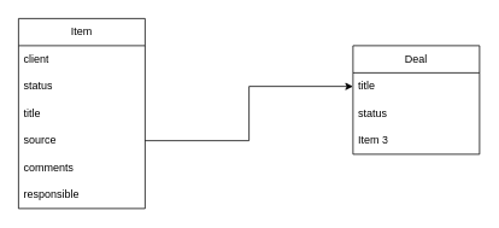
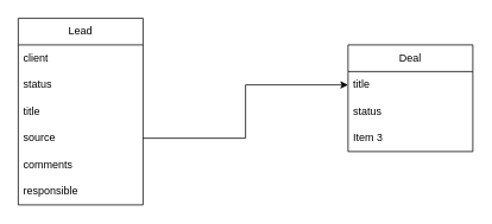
  <mxCell id="0" />
  <mxCell id="1" parent="0" />
- <mxCell id="2" value="Item" style="swimlane;fontStyle=0;childLayout=stackLayout;horizontal=1;startSize=30;horizontalStack=0;resizeParent=1;resizeParentMax=0;resizeLast=0;collapsible=1;marginBottom=0;whiteSpace=wrap;html=1;" vertex="1" parent="1"><mxGeometry x="20" y="20" width="140" height="210" as="geometry" /></mxCell>
+ <mxCell id="2" value="Lead" style="swimlane;fontStyle=0;childLayout=stackLayout;horizontal=1;startSize=30;horizontalStack=0;resizeParent=1;resizeParentMax=0;resizeLast=0;collapsible=1;marginBottom=0;whiteSpace=wrap;html=1;" vertex="1" parent="1"><mxGeometry x="20" y="20" width="140" height="210" as="geometry" /></mxCell>
  <mxCell id="3" value="client" style="text;strokeColor=none;fillColor=none;align=left;verticalAlign=middle;spacingLeft=4;spacingRight=4;overflow=hidden;points=[[0,0.5],[1,0.5]];portConstraint=eastwest;rotatable=0;whiteSpace=wrap;html=1;" vertex="1" parent="2"><mxGeometry y="30" width="140" height="30" as="geometry" /></mxCell>
  <mxCell id="4" value="status" style="text;strokeColor=none;fillColor=none;align=left;verticalAlign=middle;spacingLeft=4;spacingRight=4;overflow=hidden;points=[[0,0.5],[1,0.5]];portConstraint=eastwest;rotatable=0;whiteSpace=wrap;html=1;" vertex="1" parent="2"><mxGeometry y="60" width="140" height="30" as="geometry" /></mxCell>
  <mxCell id="5" value="title" style="text;strokeColor=none;fillColor=none;align=left;verticalAlign=middle;spacingLeft=4;spacingRight=4;overflow=hidden;points=[[0,0.5],[1,0.5]];portConstraint=eastwest;rotatable=0;whiteSpace=wrap;html=1;" vertex="1" parent="2"><mxGeometry y="90" width="140" height="30" as="geometry" /></mxCell>
  <mxCell id="6" value="source" style="text;strokeColor=none;fillColor=none;align=left;verticalAlign=middle;spacingLeft=4;spacingRight=4;overflow=hidden;points=[[0,0.5],[1,0.5]];portConstraint=eastwest;rotatable=0;whiteSpace=wrap;html=1;" vertex="1" parent="2"><mxGeometry y="120" width="140" height="30" as="geometry" /></mxCell>
  <mxCell id="7" value="comments" style="text;strokeColor=none;fillColor=none;align=left;verticalAlign=middle;spacingLeft=4;spacingRight=4;overflow=hidden;points=[[0,0.5],[1,0.5]];portConstraint=eastwest;rotatable=0;whiteSpace=wrap;html=1;" vertex="1" parent="2"><mxGeometry y="150" width="140" height="30" as="geometry" /></mxCell>
  <mxCell id="8" value="responsible" style="text;strokeColor=none;fillColor=none;align=left;verticalAlign=middle;spacingLeft=4;spacingRight=4;overflow=hidden;points=[[0,0.5],[1,0.5]];portConstraint=eastwest;rotatable=0;whiteSpace=wrap;html=1;" vertex="1" parent="2"><mxGeometry y="180" width="140" height="30" as="geometry" /></mxCell>
  <mxCell id="9" value="Deal" style="swimlane;fontStyle=0;childLayout=stackLayout;horizontal=1;startSize=30;horizontalStack=0;resizeParent=1;resizeParentMax=0;resizeLast=0;collapsible=1;marginBottom=0;whiteSpace=wrap;html=1;" vertex="1" parent="1"><mxGeometry x="390" y="50" width="140" height="120" as="geometry" /></mxCell>
  <mxCell id="10" value="title" style="text;strokeColor=none;fillColor=none;align=left;verticalAlign=middle;spacingLeft=4;spacingRight=4;overflow=hidden;points=[[0,0.5],[1,0.5]];portConstraint=eastwest;rotatable=0;whiteSpace=wrap;html=1;" vertex="1" parent="9"><mxGeometry y="30" width="140" height="30" as="geometry" /></mxCell>
  <mxCell id="11" value="status" style="text;strokeColor=none;fillColor=none;align=left;verticalAlign=middle;spacingLeft=4;spacingRight=4;overflow=hidden;points=[[0,0.5],[1,0.5]];portConstraint=eastwest;rotatable=0;whiteSpace=wrap;html=1;" vertex="1" parent="9"><mxGeometry y="60" width="140" height="30" as="geometry" /></mxCell>
  <mxCell id="12" value="Item 3" style="text;strokeColor=none;fillColor=none;align=left;verticalAlign=middle;spacingLeft=4;spacingRight=4;overflow=hidden;points=[[0,0.5],[1,0.5]];portConstraint=eastwest;rotatable=0;whiteSpace=wrap;html=1;" vertex="1" parent="9"><mxGeometry y="90" width="140" height="30" as="geometry" /></mxCell>
  <mxCell id="13" style="edgeStyle=orthogonalEdgeStyle;rounded=0;orthogonalLoop=1;jettySize=auto;html=1;" edge="1" parent="1" source="6" target="10"><mxGeometry relative="1" as="geometry" /></mxCell>
